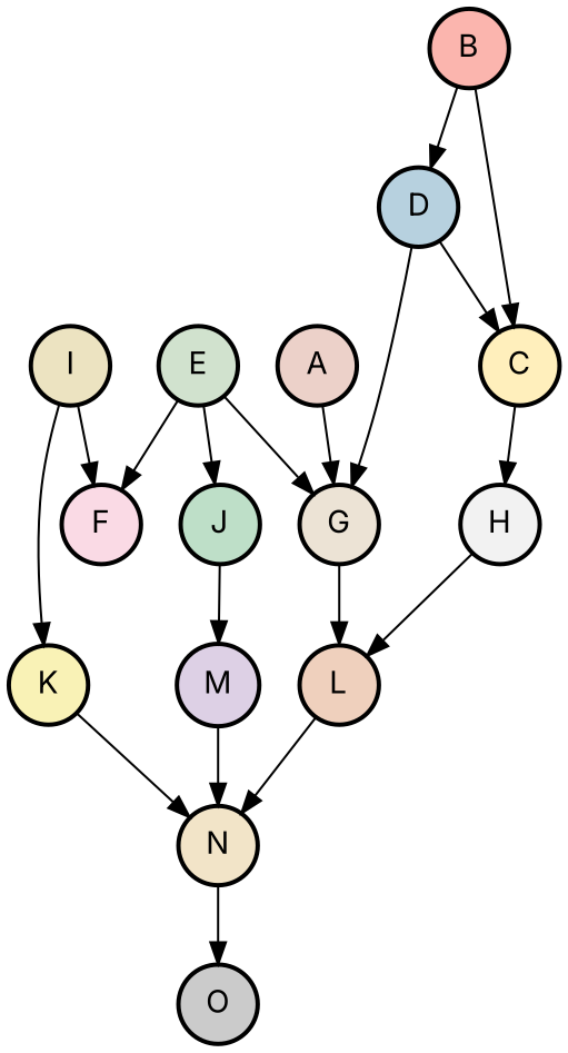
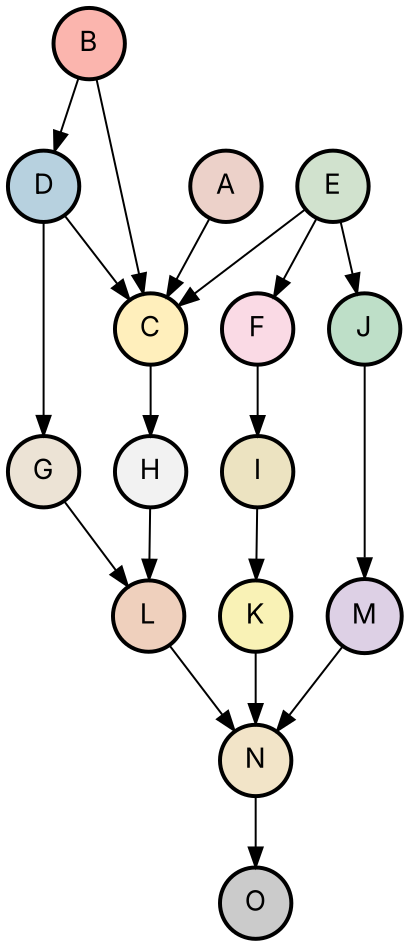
  digraph {
    node [color=black fontname=Inter shape=circle style="filled,bold"]
    A [fillcolor="#ECD1C9"]
    C [fillcolor="#FFEFBC"]
    H [fillcolor="#F2F2F2"]
    L [fillcolor="#EFD0BD"]
    B [fillcolor="#FBB5AE"]
    D [fillcolor="#B7D1DF"]
    G [fillcolor="#ECE3D5"]
    F [fillcolor="#FADAE5"]
    I [fillcolor="#ECE3C1"]
    K [fillcolor="#F9F2B6"]
    N [fillcolor="#F2E4C8"]
    E [fillcolor="#D1E2CE"]
    J [fillcolor="#BEDFC8"]
    M [fillcolor="#DDD0E5"]
    O [fillcolor="#CBCBCB"]
-   A -> G
+   A -> C
    C -> H
    H -> L
    L -> N
    B -> C
    B -> D
    D -> C
    D -> G
    G -> L
-   I -> F
+   F -> I
    I -> K
    K -> N
    N -> O
-   E -> G
+   E -> C
    E -> F
    E -> J
    J -> M
    M -> N
  }
